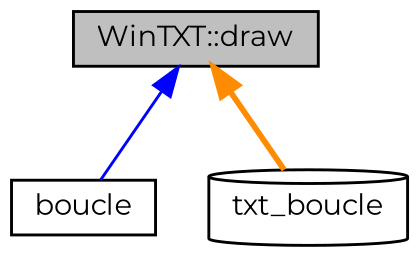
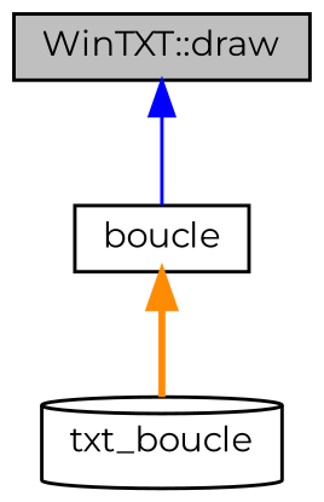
  digraph {
    fontname=Montserrat
    rankdir=TB
    node [color=black fillcolor=white fontname=Montserrat fontsize=10 shape=box style=filled]
    edge [dir=back fontname=Montserrat fontsize=10 labelfontname=Helvetica labelfontsize=10]
    n1 [fillcolor=grey75 fontcolor=black height=0.2 label="WinTXT::draw" width=0.4]
    n2 [height=0.2 label=boucle width=0.4]
    n3 [height=0.2 label=txt_boucle shape=cylinder width=0.4]
    n1 -> n2 [color=blue style=solid]
-   n1 -> n3 [color=darkorange style=bold]
+   n2 -> n3 [color=darkorange style=bold]
  }
